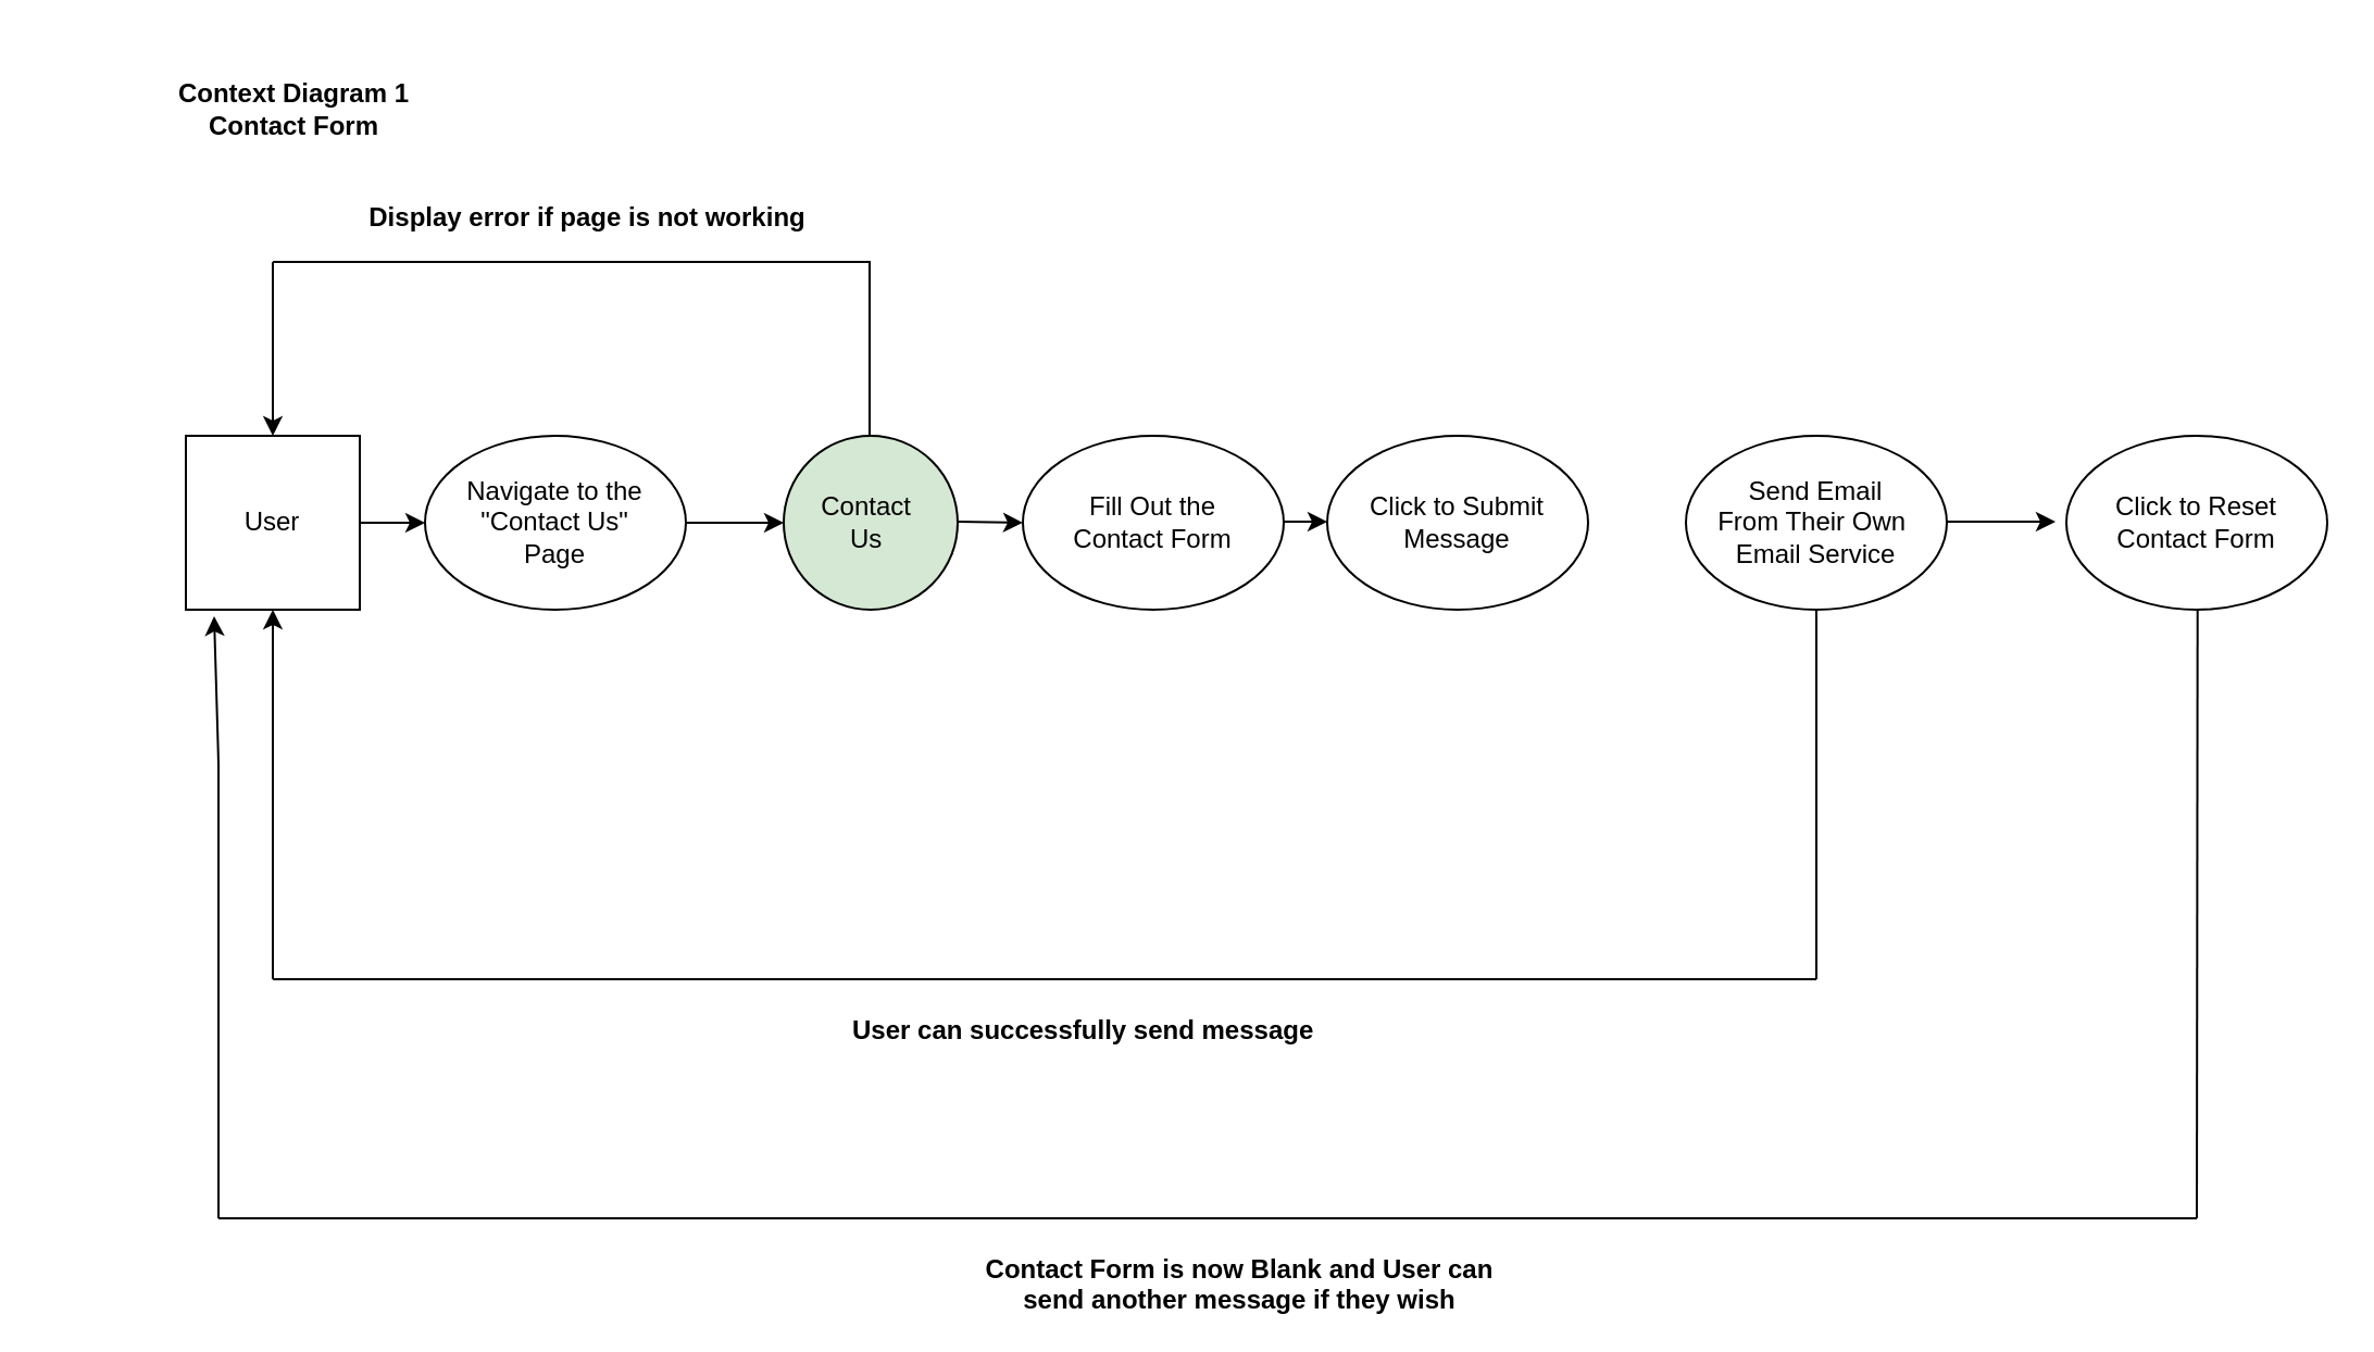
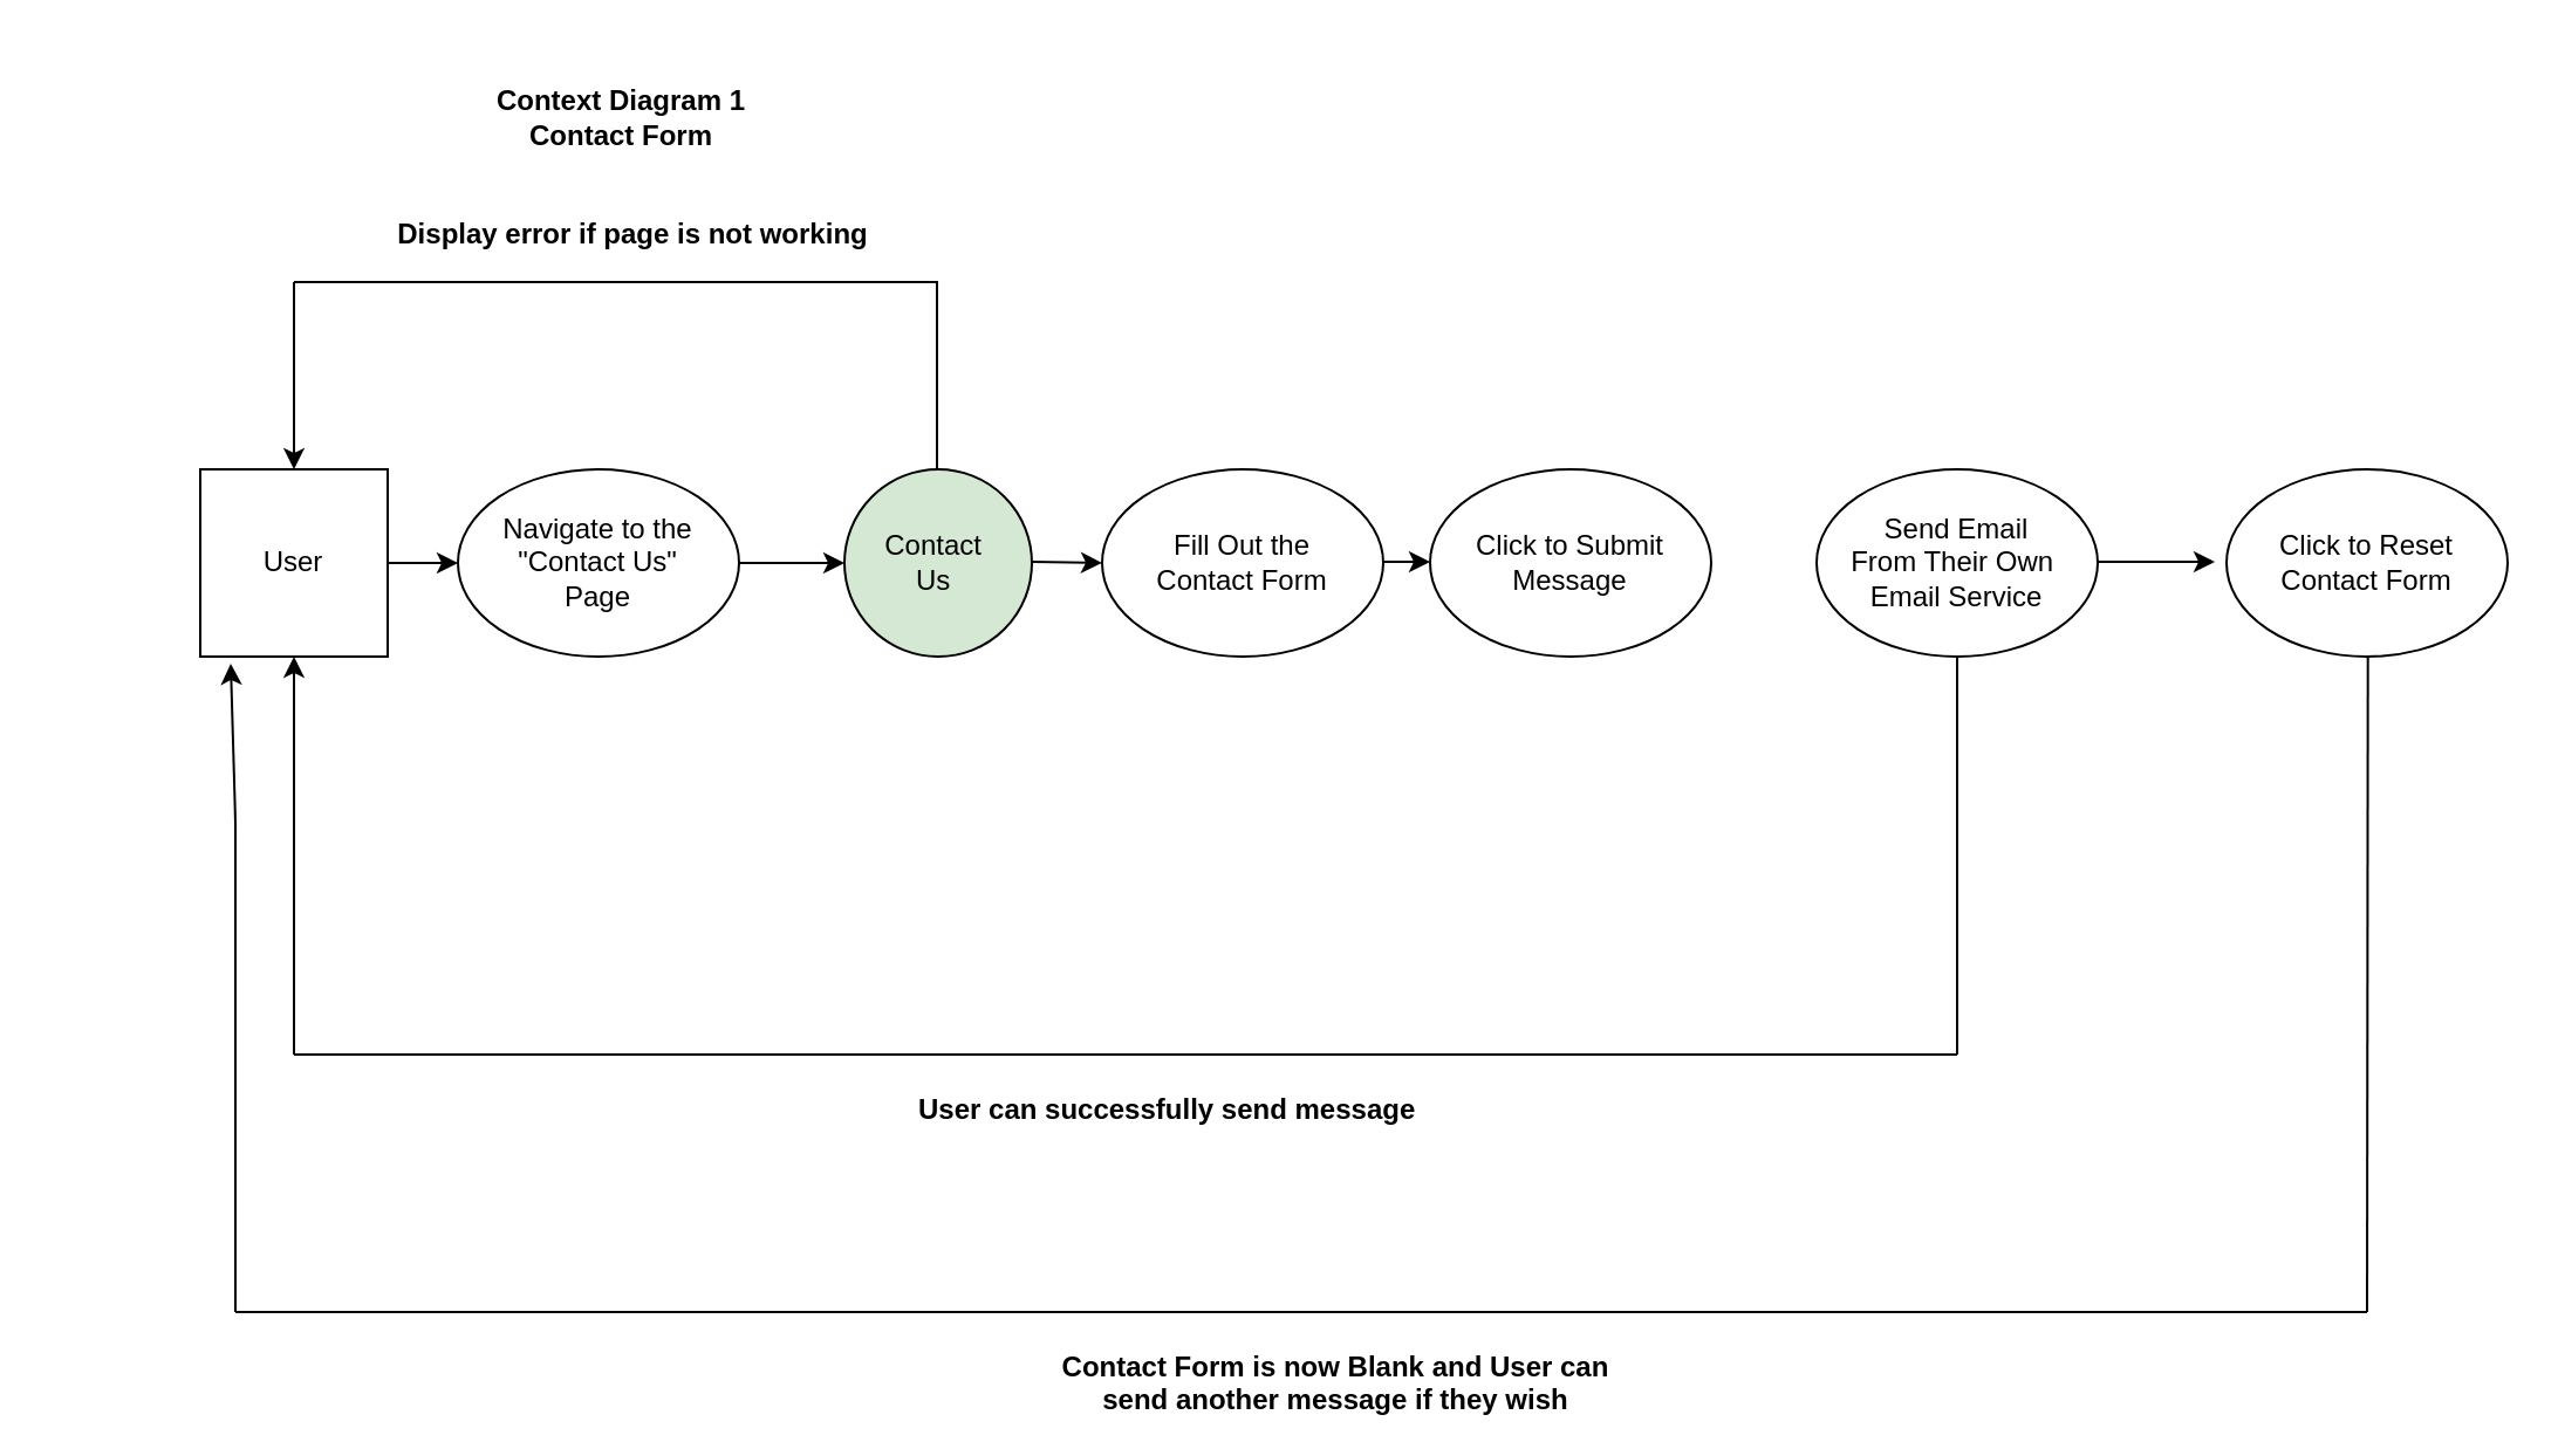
  <mxCell id="0" />
  <mxCell id="1" parent="0" />
- <mxCell id="2" value="&lt;b&gt;Context Diagram 1&lt;br&gt;Contact Form&lt;/b&gt;" style="text;html=1;strokeColor=none;fillColor=none;align=center;verticalAlign=middle;whiteSpace=wrap;rounded=0;" parent="1" vertex="1"><mxGeometry x="20" y="20" width="230" height="60" as="geometry" /></mxCell>
+ <mxCell id="2" value="&lt;b&gt;Context Diagram 1&lt;br&gt;Contact Form&lt;/b&gt;" style="text;html=1;strokeColor=none;fillColor=none;align=center;verticalAlign=middle;whiteSpace=wrap;rounded=0;" parent="1" vertex="1"><mxGeometry x="150" y="20" width="230" height="60" as="geometry" /></mxCell>
  <mxCell id="3" style="edgeStyle=orthogonalEdgeStyle;rounded=0;orthogonalLoop=1;jettySize=auto;html=1;exitX=1;exitY=0.5;exitDx=0;exitDy=0;entryX=0;entryY=0.5;entryDx=0;entryDy=0;" parent="1" source="4" target="6" edge="1"><mxGeometry relative="1" as="geometry" /></mxCell>
  <mxCell id="4" value="User" style="whiteSpace=wrap;html=1;aspect=fixed;" parent="1" vertex="1"><mxGeometry x="85" y="200" width="80" height="80" as="geometry" /></mxCell>
  <mxCell id="5" style="edgeStyle=orthogonalEdgeStyle;rounded=0;orthogonalLoop=1;jettySize=auto;html=1;exitX=1;exitY=0.5;exitDx=0;exitDy=0;" parent="1" source="6" edge="1"><mxGeometry relative="1" as="geometry"><mxPoint x="360" y="240" as="targetPoint" /></mxGeometry></mxCell>
  <mxCell id="6" value="Navigate to the&lt;br&gt;&quot;Contact Us&quot;&lt;br&gt;Page" style="ellipse;whiteSpace=wrap;html=1;" parent="1" vertex="1"><mxGeometry x="195" y="200" width="120" height="80" as="geometry" /></mxCell>
  <mxCell id="7" value="" style="endArrow=none;html=1;" parent="1" edge="1"><mxGeometry width="50" height="50" relative="1" as="geometry"><mxPoint x="125" y="120" as="sourcePoint" /><mxPoint x="400" y="120" as="targetPoint" /></mxGeometry></mxCell>
  <mxCell id="8" value="" style="endArrow=classic;html=1;entryX=0.5;entryY=0;entryDx=0;entryDy=0;" parent="1" target="4" edge="1"><mxGeometry width="50" height="50" relative="1" as="geometry"><mxPoint x="125" y="120" as="sourcePoint" /><mxPoint x="395" y="140" as="targetPoint" /></mxGeometry></mxCell>
  <mxCell id="9" value="" style="endArrow=none;html=1;" parent="1" edge="1"><mxGeometry width="50" height="50" relative="1" as="geometry"><mxPoint x="125" y="450" as="sourcePoint" /><mxPoint x="835" y="450" as="targetPoint" /></mxGeometry></mxCell>
  <mxCell id="10" value="" style="endArrow=classic;html=1;entryX=0.5;entryY=1;entryDx=0;entryDy=0;" parent="1" target="4" edge="1"><mxGeometry width="50" height="50" relative="1" as="geometry"><mxPoint x="125" y="450" as="sourcePoint" /><mxPoint x="395" y="140" as="targetPoint" /><Array as="points"><mxPoint x="125" y="390" /><mxPoint x="125" y="320" /><mxPoint x="125" y="310" /><mxPoint x="125" y="300" /><mxPoint x="125" y="290" /></Array></mxGeometry></mxCell>
  <mxCell id="11" value="&lt;b&gt;Display error if page is not working&lt;br&gt;&lt;/b&gt;" style="text;html=1;strokeColor=none;fillColor=none;align=center;verticalAlign=middle;whiteSpace=wrap;rounded=0;" parent="1" vertex="1"><mxGeometry x="125" y="90" width="290" height="20" as="geometry" /></mxCell>
  <mxCell id="12" value="&lt;font face=&quot;helvetica&quot;&gt;&lt;b&gt;User can successfully send message&lt;/b&gt;&lt;/font&gt;" style="text;whiteSpace=wrap;html=1;" parent="1" vertex="1"><mxGeometry x="390" y="460" width="250" height="30" as="geometry" /></mxCell>
  <mxCell id="13" value="Click to Submit&lt;br&gt;Message" style="ellipse;whiteSpace=wrap;html=1;" parent="1" vertex="1"><mxGeometry x="610" y="200" width="120" height="80" as="geometry" /></mxCell>
  <mxCell id="14" value="Send Email&lt;br&gt;From Their Own&amp;nbsp;&lt;br&gt;Email Service" style="ellipse;whiteSpace=wrap;html=1;" parent="1" vertex="1"><mxGeometry x="775" y="200" width="120" height="80" as="geometry" /></mxCell>
  <mxCell id="15" value="" style="endArrow=none;html=1;" parent="1" target="14" edge="1"><mxGeometry width="50" height="50" relative="1" as="geometry"><mxPoint x="835" y="450" as="sourcePoint" /><mxPoint x="650" y="130" as="targetPoint" /></mxGeometry></mxCell>
  <mxCell id="16" value="" style="endArrow=none;html=1;" parent="1" edge="1"><mxGeometry width="50" height="50" relative="1" as="geometry"><mxPoint x="399.5" y="200" as="sourcePoint" /><mxPoint x="399.5" y="120" as="targetPoint" /></mxGeometry></mxCell>
  <mxCell id="17" value="Fill Out the&lt;br&gt;Contact Form" style="ellipse;whiteSpace=wrap;html=1;" vertex="1" parent="1"><mxGeometry x="470" y="200" width="120" height="80" as="geometry" /></mxCell>
  <mxCell id="18" value="Contact&amp;nbsp;&lt;br&gt;Us&amp;nbsp;" style="ellipse;whiteSpace=wrap;html=1;aspect=fixed;fillColor=#d5e8d4;" vertex="1" parent="1"><mxGeometry x="360" y="200" width="80" height="80" as="geometry" /></mxCell>
  <mxCell id="19" value="" style="endArrow=classic;html=1;exitX=1;exitY=0.5;exitDx=0;exitDy=0;" edge="1" parent="1"><mxGeometry width="50" height="50" relative="1" as="geometry"><mxPoint x="440" y="239.5" as="sourcePoint" /><mxPoint x="470" y="240" as="targetPoint" /><Array as="points"><mxPoint x="440" y="239.5" /></Array></mxGeometry></mxCell>
  <mxCell id="20" value="" style="endArrow=classic;html=1;exitX=1;exitY=0.5;exitDx=0;exitDy=0;" edge="1" parent="1"><mxGeometry width="50" height="50" relative="1" as="geometry"><mxPoint x="590" y="239.5" as="sourcePoint" /><mxPoint x="610" y="240" as="targetPoint" /><Array as="points"><mxPoint x="590" y="239.5" /><mxPoint x="610" y="239.5" /></Array></mxGeometry></mxCell>
  <mxCell id="21" value="" style="endArrow=classic;html=1;" edge="1" parent="1"><mxGeometry width="50" height="50" relative="1" as="geometry"><mxPoint x="895" y="239.5" as="sourcePoint" /><mxPoint x="945" y="239.5" as="targetPoint" /><Array as="points"><mxPoint x="895" y="239.5" /></Array></mxGeometry></mxCell>
  <mxCell id="22" value="Click to Reset&lt;br&gt;Contact Form" style="ellipse;whiteSpace=wrap;html=1;" vertex="1" parent="1"><mxGeometry x="950" y="200" width="120" height="80" as="geometry" /></mxCell>
  <mxCell id="23" value="" style="endArrow=none;html=1;" edge="1" parent="1"><mxGeometry width="50" height="50" relative="1" as="geometry"><mxPoint x="1010" y="560" as="sourcePoint" /><mxPoint x="1010.346" y="280" as="targetPoint" /></mxGeometry></mxCell>
  <mxCell id="24" value="" style="endArrow=none;html=1;" edge="1" parent="1"><mxGeometry width="50" height="50" relative="1" as="geometry"><mxPoint x="100" y="560" as="sourcePoint" /><mxPoint x="1010" y="560" as="targetPoint" /></mxGeometry></mxCell>
  <mxCell id="25" value="" style="endArrow=classic;html=1;" edge="1" parent="1"><mxGeometry width="50" height="50" relative="1" as="geometry"><mxPoint x="100" y="560" as="sourcePoint" /><mxPoint x="98" y="283" as="targetPoint" /><Array as="points"><mxPoint x="100" y="450" /><mxPoint x="100" y="380" /><mxPoint x="100" y="370" /><mxPoint x="100" y="360" /><mxPoint x="100" y="350" /></Array></mxGeometry></mxCell>
  <mxCell id="26" value="&lt;font face=&quot;helvetica&quot;&gt;&lt;b&gt;Contact Form is now Blank and User can send another message if they wish&lt;/b&gt;&lt;/font&gt;" style="text;whiteSpace=wrap;html=1;align=center;" vertex="1" parent="1"><mxGeometry x="445" y="570" width="250" height="30" as="geometry" /></mxCell>
